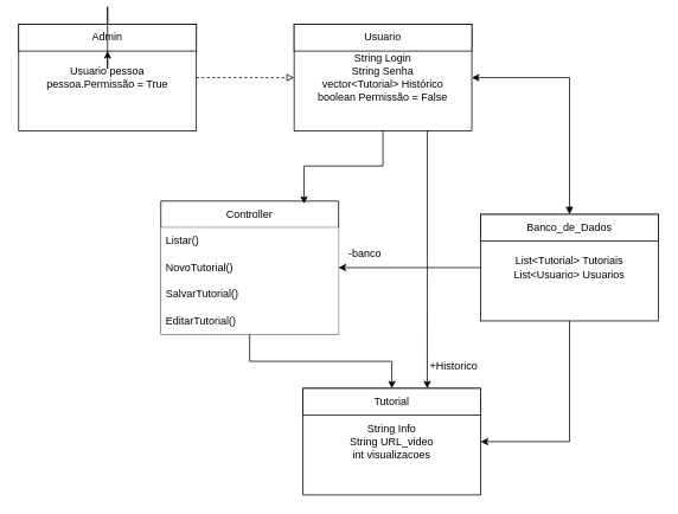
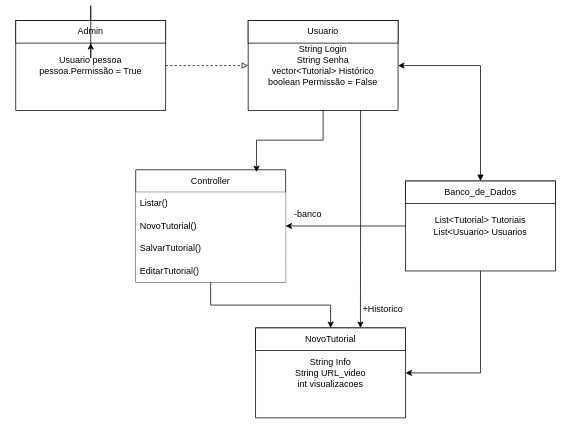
  <mxCell id="0" />
  <mxCell id="1" parent="0" />
  <mxCell id="2" value="String Login&lt;div&gt;String Senha&lt;/div&gt;&lt;div&gt;vector&amp;lt;Tutorial&amp;gt; Histórico&lt;/div&gt;&lt;div&gt;boolean Permissão = False&lt;/div&gt;" style="rounded=0;whiteSpace=wrap;html=1;" vertex="1" parent="1"><mxGeometry x="330" y="20" width="200" height="120" as="geometry" /></mxCell>
  <mxCell id="3" value="Usuario" style="rounded=0;whiteSpace=wrap;html=1;" vertex="1" parent="1"><mxGeometry x="330" y="20" width="200" height="30" as="geometry" /></mxCell>
  <mxCell id="4" style="edgeStyle=orthogonalEdgeStyle;rounded=0;orthogonalLoop=1;jettySize=auto;html=1;exitX=1;exitY=0.5;exitDx=0;exitDy=0;entryX=0;entryY=0.5;entryDx=0;entryDy=0;dashed=1;endArrow=block;endFill=0;" edge="1" parent="1" source="5" target="2"><mxGeometry relative="1" as="geometry" /></mxCell>
  <mxCell id="5" value="&lt;div&gt;Usuario pessoa&lt;br&gt;&lt;span style=&quot;background-color: transparent; color: light-dark(rgb(0, 0, 0), rgb(255, 255, 255));&quot;&gt;pessoa.Permissão = True&lt;/span&gt;&lt;/div&gt;" style="rounded=0;whiteSpace=wrap;html=1;" vertex="1" parent="1"><mxGeometry x="20" y="20" width="200" height="120" as="geometry" /></mxCell>
  <mxCell id="6" value="Admin" style="rounded=0;whiteSpace=wrap;html=1;" vertex="1" parent="1"><mxGeometry x="20" y="20" width="200" height="30" as="geometry" /></mxCell>
  <mxCell id="7" value="String Info&lt;br&gt;String URL_video&lt;br&gt;int visualizacoes" style="rounded=0;whiteSpace=wrap;html=1;" vertex="1" parent="1"><mxGeometry x="340" y="430" width="200" height="120" as="geometry" /></mxCell>
- <mxCell id="8" value="Tutorial" style="rounded=0;whiteSpace=wrap;html=1;" vertex="1" parent="1"><mxGeometry x="340" y="430" width="200" height="30" as="geometry" /></mxCell>
+ <mxCell id="8" value="NovoTutorial" style="rounded=0;whiteSpace=wrap;html=1;" vertex="1" parent="1"><mxGeometry x="340" y="430" width="200" height="30" as="geometry" /></mxCell>
  <mxCell id="9" style="edgeStyle=orthogonalEdgeStyle;rounded=0;orthogonalLoop=1;jettySize=auto;html=1;entryX=0.5;entryY=0;entryDx=0;entryDy=0;" edge="1" parent="1" source="10" target="8"><mxGeometry relative="1" as="geometry" /></mxCell>
  <mxCell id="10" value="Controller" style="swimlane;fontStyle=0;childLayout=stackLayout;horizontal=1;startSize=30;horizontalStack=0;resizeParent=1;resizeParentMax=0;resizeLast=0;collapsible=1;marginBottom=0;whiteSpace=wrap;html=1;" vertex="1" parent="1"><mxGeometry x="180" y="219" width="200" height="150" as="geometry" /></mxCell>
  <mxCell id="11" value="Listar()" style="text;strokeColor=none;fillColor=default;align=left;verticalAlign=middle;spacingLeft=4;spacingRight=4;overflow=hidden;points=[[0,0.5],[1,0.5]];portConstraint=eastwest;rotatable=0;whiteSpace=wrap;html=1;strokeWidth=1;" vertex="1" parent="10"><mxGeometry y="30" width="200" height="30" as="geometry" /></mxCell>
  <mxCell id="12" value="NovoTutorial()" style="text;strokeColor=none;fillColor=default;align=left;verticalAlign=middle;spacingLeft=4;spacingRight=4;overflow=hidden;points=[[0,0.5],[1,0.5]];portConstraint=eastwest;rotatable=0;whiteSpace=wrap;html=1;strokeWidth=1;" vertex="1" parent="10"><mxGeometry y="60" width="200" height="30" as="geometry" /></mxCell>
  <mxCell id="13" value="SalvarTutorial()" style="text;strokeColor=none;fillColor=default;align=left;verticalAlign=middle;spacingLeft=4;spacingRight=4;overflow=hidden;points=[[0,0.5],[1,0.5]];portConstraint=eastwest;rotatable=0;whiteSpace=wrap;html=1;strokeWidth=1;" vertex="1" parent="10"><mxGeometry y="90" width="200" height="30" as="geometry" /></mxCell>
  <mxCell id="14" value="EditarTutorial()" style="text;strokeColor=none;fillColor=default;align=left;verticalAlign=middle;spacingLeft=4;spacingRight=4;overflow=hidden;points=[[0,0.5],[1,0.5]];portConstraint=eastwest;rotatable=0;whiteSpace=wrap;html=1;strokeWidth=1;" vertex="1" parent="10"><mxGeometry y="120" width="200" height="30" as="geometry" /></mxCell>
  <mxCell id="15" style="edgeStyle=orthogonalEdgeStyle;rounded=0;orthogonalLoop=1;jettySize=auto;html=1;exitX=0;exitY=0.5;exitDx=0;exitDy=0;entryX=0;entryY=1;entryDx=0;entryDy=0;" edge="1" parent="1" source="16" target="22"><mxGeometry relative="1" as="geometry"><Array as="points"><mxPoint x="440" y="294" /><mxPoint x="440" y="294" /></Array></mxGeometry></mxCell>
  <mxCell id="16" value="List&amp;lt;Tutorial&amp;gt; Tutoriai&lt;span style=&quot;background-color: transparent; color: light-dark(rgb(0, 0, 0), rgb(255, 255, 255));&quot;&gt;s&lt;/span&gt;&lt;div&gt;&lt;span style=&quot;background-color: transparent; color: light-dark(rgb(0, 0, 0), rgb(255, 255, 255));&quot;&gt;List&amp;lt;Usuario&amp;gt; Usuarios&lt;/span&gt;&lt;/div&gt;" style="rounded=0;whiteSpace=wrap;html=1;" vertex="1" parent="1"><mxGeometry x="540" y="234" width="200" height="120" as="geometry" /></mxCell>
  <mxCell id="17" style="edgeStyle=orthogonalEdgeStyle;rounded=0;orthogonalLoop=1;jettySize=auto;html=1;exitX=0.5;exitY=0;exitDx=0;exitDy=0;entryX=1;entryY=0.5;entryDx=0;entryDy=0;startArrow=block;startFill=1;" edge="1" parent="1" source="18" target="2"><mxGeometry relative="1" as="geometry" /></mxCell>
  <mxCell id="18" value="Banco_de_Dados" style="rounded=0;whiteSpace=wrap;html=1;" vertex="1" parent="1"><mxGeometry x="540" y="234" width="200" height="30" as="geometry" /></mxCell>
  <mxCell id="19" style="edgeStyle=orthogonalEdgeStyle;rounded=0;orthogonalLoop=1;jettySize=auto;html=1;exitX=0.5;exitY=1;exitDx=0;exitDy=0;entryX=1;entryY=0.5;entryDx=0;entryDy=0;" edge="1" parent="1" source="16" target="7"><mxGeometry relative="1" as="geometry" /></mxCell>
  <mxCell id="20" style="edgeStyle=orthogonalEdgeStyle;rounded=0;orthogonalLoop=1;jettySize=auto;html=1;" edge="1" parent="1" source="5" target="6"><mxGeometry relative="1" as="geometry" /></mxCell>
  <mxCell id="21" style="edgeStyle=orthogonalEdgeStyle;rounded=0;orthogonalLoop=1;jettySize=auto;html=1;entryX=0.806;entryY=0.02;entryDx=0;entryDy=0;entryPerimeter=0;" edge="1" parent="1" source="2" target="10"><mxGeometry relative="1" as="geometry" /></mxCell>
  <mxCell id="22" value="-banco" style="text;html=1;align=center;verticalAlign=middle;whiteSpace=wrap;rounded=0;" vertex="1" parent="1"><mxGeometry x="380" y="264" width="60" height="30" as="geometry" /></mxCell>
  <mxCell id="23" style="edgeStyle=orthogonalEdgeStyle;rounded=0;orthogonalLoop=1;jettySize=auto;html=1;exitX=0.75;exitY=1;exitDx=0;exitDy=0;entryX=0.699;entryY=0;entryDx=0;entryDy=0;entryPerimeter=0;" edge="1" parent="1" source="2" target="8"><mxGeometry relative="1" as="geometry" /></mxCell>
  <mxCell id="24" value="+Historico" style="text;html=1;align=center;verticalAlign=middle;whiteSpace=wrap;rounded=0;" vertex="1" parent="1"><mxGeometry x="480" y="390" width="60" height="30" as="geometry" /></mxCell>
